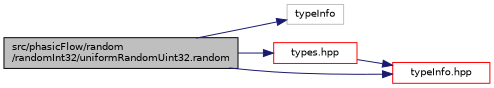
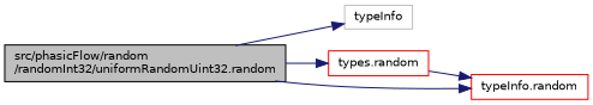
  digraph {
    rankdir=LR
    node [color=red fillcolor=white fontname=Helvetica fontsize=10 shape=record style=filled]
    edge [color=midnightblue fontname=Helvetica fontsize=10 labelfontname=Helvetica labelfontsize=10 style=solid]
    n1 [color=black fillcolor=grey75 fontcolor=black height=0.2 label="src/phasicFlow/random\l/randomInt32/uniformRandomUint32.random" width=0.4]
    n2 [color=grey75 height=0.2 label=typeInfo width=0.4]
-   n3 [height=0.2 label="types.hpp" width=0.4]
-   n4 [height=0.2 label="typeInfo.hpp" width=0.4]
+   n3 [height=0.2 label="types.random" width=0.4]
+   n4 [height=0.2 label="typeInfo.random" width=0.4]
    n1 -> n2
    n1 -> n3
    n1 -> n4
    n3 -> n4
  }
